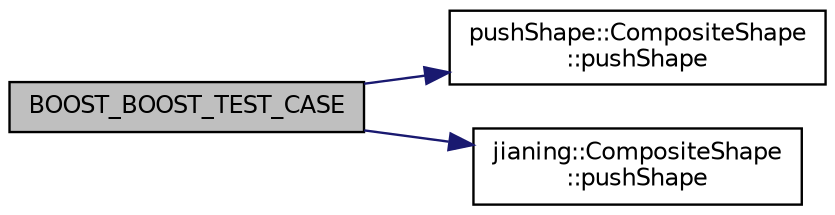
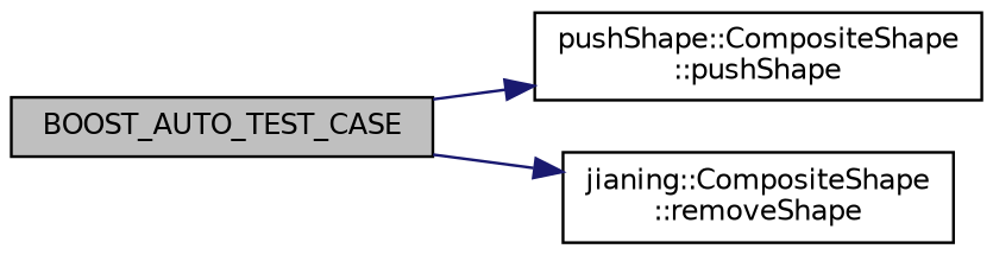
  digraph {
    rankdir=LR
    node [color=black fillcolor=white fontname=Helvetica fontsize=10 shape=record style=filled]
    edge [color=midnightblue fontname=Helvetica fontsize=10 labelfontname=Helvetica labelfontsize=10 style=solid]
-   n1 [fillcolor=grey75 fontcolor=black height=0.2 label=BOOST_BOOST_TEST_CASE width=0.4]
+   n1 [fillcolor=grey75 fontcolor=black height=0.2 label=BOOST_AUTO_TEST_CASE width=0.4]
    n2 [height=0.2 label="pushShape::CompositeShape\l::pushShape" width=0.4]
-   n3 [height=0.2 label="jianing::CompositeShape\l::pushShape" width=0.4]
+   n3 [height=0.2 label="jianing::CompositeShape\l::removeShape" width=0.4]
    n1 -> n2
    n1 -> n3
  }
